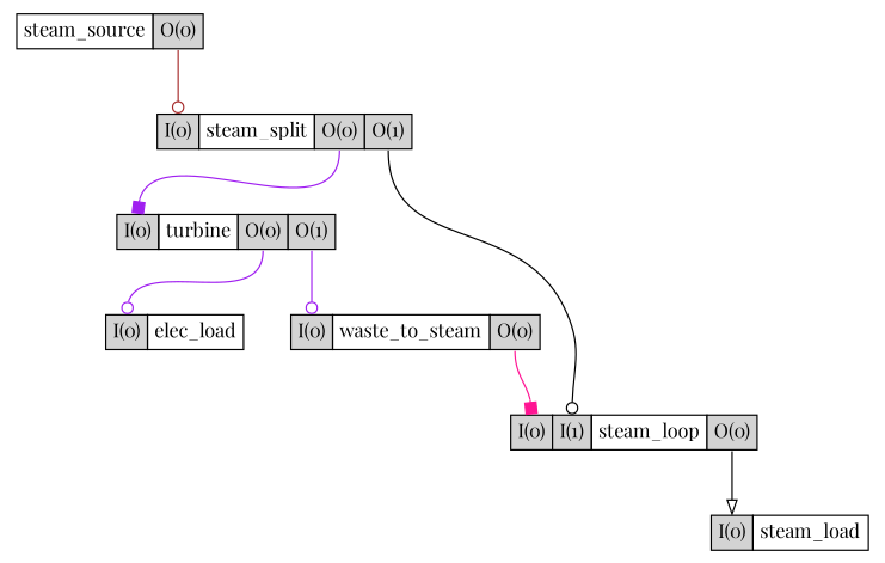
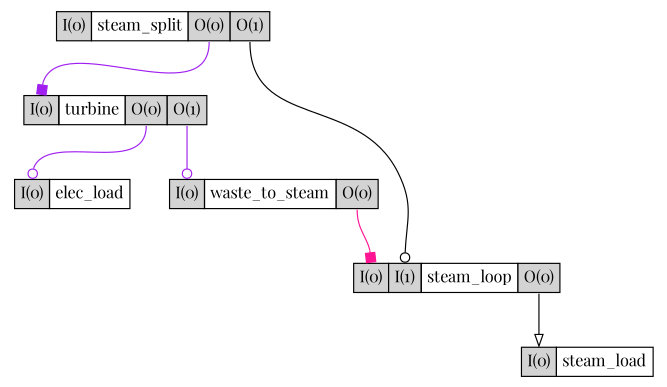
  digraph {
    fontname="Playfair Display"
    node [shape=none fontname="Playfair Display"]
    edge [headport="I0:n" tailport="O0:s" color=purple arrowhead=odot fontname="Playfair Display"]
    n1 [label=<     <TABLE BORDER="0" CELLBORDER="1" CELLSPACING="0" CELLPADDING="4">       <TR>         <TD PORT="I0" BGCOLOR="lightgrey">I(0)</TD>         <TD PORT="name">elec_load</TD>       </TR>     </TABLE>>]
    n2 [label=<     <TABLE BORDER="0" CELLBORDER="1" CELLSPACING="0" CELLPADDING="4">       <TR>         <TD PORT="I0" BGCOLOR="lightgrey">I(0)</TD>         <TD PORT="name">steam_load</TD>       </TR>     </TABLE>>]
    n3 [label=<     <TABLE BORDER="0" CELLBORDER="1" CELLSPACING="0" CELLPADDING="4">       <TR>         <TD PORT="I0" BGCOLOR="lightgrey">I(0)</TD>         <TD PORT="I1" BGCOLOR="lightgrey">I(1)</TD>         <TD PORT="name">steam_loop</TD>         <TD PORT="O0" BGCOLOR="lightgrey">O(0)</TD>       </TR>     </TABLE>>]
-   n4 [label=<     <TABLE BORDER="0" CELLBORDER="1" CELLSPACING="0" CELLPADDING="4">       <TR>         <TD PORT="name">steam_source</TD>         <TD PORT="O0" BGCOLOR="lightgrey">O(0)</TD>       </TR>     </TABLE>>]
    n5 [label=<     <TABLE BORDER="0" CELLBORDER="1" CELLSPACING="0" CELLPADDING="4">       <TR>         <TD PORT="I0" BGCOLOR="lightgrey">I(0)</TD>         <TD PORT="name">steam_split</TD>         <TD PORT="O0" BGCOLOR="lightgrey">O(0)</TD>         <TD PORT="O1" BGCOLOR="lightgrey">O(1)</TD>       </TR>     </TABLE>>]
    n6 [label=<     <TABLE BORDER="0" CELLBORDER="1" CELLSPACING="0" CELLPADDING="4">       <TR>         <TD PORT="I0" BGCOLOR="lightgrey">I(0)</TD>         <TD PORT="name">turbine</TD>         <TD PORT="O0" BGCOLOR="lightgrey">O(0)</TD>         <TD PORT="O1" BGCOLOR="lightgrey">O(1)</TD>       </TR>     </TABLE>>]
    n7 [label=<     <TABLE BORDER="0" CELLBORDER="1" CELLSPACING="0" CELLPADDING="4">       <TR>         <TD PORT="I0" BGCOLOR="lightgrey">I(0)</TD>         <TD PORT="name">waste_to_steam</TD>         <TD PORT="O0" BGCOLOR="lightgrey">O(0)</TD>       </TR>     </TABLE>>]
    n3 -> n2 [color=black arrowhead=onormal]
-   n4 -> n5 [color=brown]
    n5 -> n3 [headport="I1:n" tailport="O1:s" color=black]
    n5 -> n6 [arrowhead=box]
    n6 -> n1
    n6 -> n7 [tailport="O1:s"]
    n7 -> n3 [color=deeppink arrowhead=box]
  }
